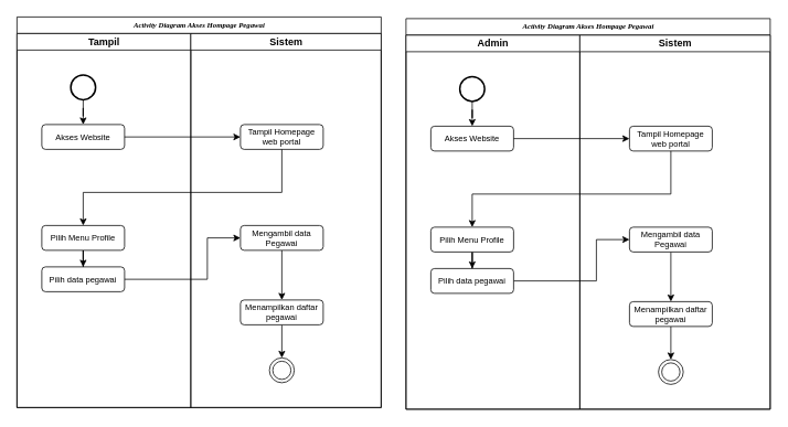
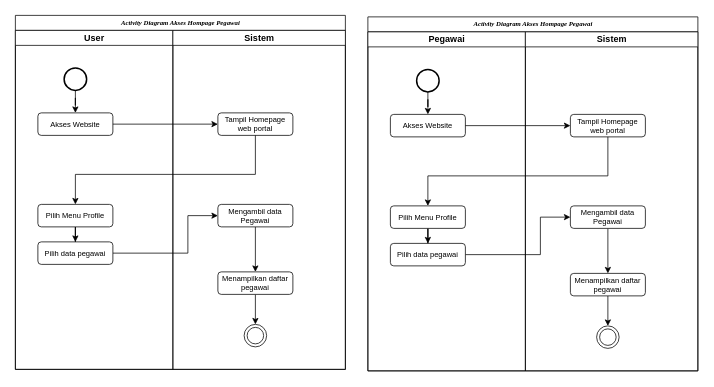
  <mxCell id="0" />
  <mxCell id="1" parent="0" />
  <mxCell id="2" value="&lt;font style=&quot;font-size: 9px;&quot;&gt;&lt;b style=&quot;mso-bidi-font-weight:normal&quot;&gt;&lt;i style=&quot;mso-bidi-font-style:normal&quot;&gt;&lt;span style=&quot;font-family: &amp;quot;Times New Roman&amp;quot;, serif;&quot;&gt;Activity Diagram Akses Hompage Pegawai&lt;/span&gt;&lt;/i&gt;&lt;br&gt;&lt;/b&gt;&lt;/font&gt;" style="swimlane;html=1;childLayout=stackLayout;startSize=20;rounded=0;shadow=0;labelBackgroundColor=none;strokeWidth=1;fontFamily=Verdana;fontSize=8;align=center;" vertex="1" parent="1"><mxGeometry x="20" y="20" width="440" height="472" as="geometry" /></mxCell>
- <mxCell id="3" value="Tampil" style="swimlane;html=1;startSize=20;" vertex="1" parent="2"><mxGeometry y="20" width="210" height="452" as="geometry" /></mxCell>
+ <mxCell id="3" value="User" style="swimlane;html=1;startSize=20;" vertex="1" parent="2"><mxGeometry y="20" width="210" height="452" as="geometry" /></mxCell>
  <mxCell id="4" style="edgeStyle=orthogonalEdgeStyle;rounded=0;orthogonalLoop=1;jettySize=auto;html=1;entryX=0.5;entryY=0;entryDx=0;entryDy=0;" edge="1" parent="3" source="5" target="6"><mxGeometry relative="1" as="geometry" /></mxCell>
  <mxCell id="5" value="" style="strokeWidth=2;html=1;shape=mxgraph.flowchart.start_2;whiteSpace=wrap;" vertex="1" parent="3"><mxGeometry x="65" y="50" width="30" height="30" as="geometry" /></mxCell>
  <mxCell id="6" value="Akses Website" style="rounded=1;whiteSpace=wrap;html=1;fontSize=10;" vertex="1" parent="3"><mxGeometry x="30" y="110" width="100" height="30" as="geometry" /></mxCell>
  <mxCell id="7" style="edgeStyle=orthogonalEdgeStyle;rounded=0;orthogonalLoop=1;jettySize=auto;html=1;entryX=0.5;entryY=0;entryDx=0;entryDy=0;" edge="1" parent="3" source="8" target="18"><mxGeometry relative="1" as="geometry" /></mxCell>
  <mxCell id="8" value="Pilih Menu Profile" style="rounded=1;whiteSpace=wrap;html=1;fontSize=10;" vertex="1" parent="3"><mxGeometry x="30" y="232" width="100" height="30" as="geometry" /></mxCell>
  <mxCell id="9" value="&lt;div&gt;Tampil Homepage&lt;/div&gt;&lt;div&gt;web portal&lt;br&gt;&lt;/div&gt;" style="rounded=1;whiteSpace=wrap;html=1;fontSize=10;" vertex="1" parent="3"><mxGeometry x="270" y="110" width="100" height="30" as="geometry" /></mxCell>
  <mxCell id="10" style="edgeStyle=orthogonalEdgeStyle;rounded=0;orthogonalLoop=1;jettySize=auto;html=1;entryX=0.5;entryY=0;entryDx=0;entryDy=0;" edge="1" parent="3" source="11" target="13"><mxGeometry relative="1" as="geometry" /></mxCell>
  <mxCell id="11" value="Mengambil data Pegawai" style="rounded=1;whiteSpace=wrap;html=1;fontSize=10;" vertex="1" parent="3"><mxGeometry x="270" y="232" width="100" height="30" as="geometry" /></mxCell>
  <mxCell id="12" style="edgeStyle=orthogonalEdgeStyle;rounded=0;orthogonalLoop=1;jettySize=auto;html=1;entryX=0.5;entryY=0;entryDx=0;entryDy=0;" edge="1" parent="3" source="13" target="14"><mxGeometry relative="1" as="geometry" /></mxCell>
  <mxCell id="13" value="Menampilkan daftar pegawai" style="rounded=1;whiteSpace=wrap;html=1;fontSize=10;" vertex="1" parent="3"><mxGeometry x="270" y="322" width="100" height="30" as="geometry" /></mxCell>
  <mxCell id="14" value="" style="ellipse;shape=doubleEllipse;html=1;dashed=0;whiteSpace=wrap;aspect=fixed;" vertex="1" parent="3"><mxGeometry x="305" y="392" width="30" height="30" as="geometry" /></mxCell>
  <mxCell id="15" style="edgeStyle=orthogonalEdgeStyle;rounded=0;orthogonalLoop=1;jettySize=auto;html=1;entryX=0;entryY=0.5;entryDx=0;entryDy=0;" edge="1" parent="3" source="6" target="9"><mxGeometry relative="1" as="geometry" /></mxCell>
  <mxCell id="16" style="edgeStyle=orthogonalEdgeStyle;rounded=0;orthogonalLoop=1;jettySize=auto;html=1;" edge="1" parent="3" source="9" target="8"><mxGeometry relative="1" as="geometry"><Array as="points"><mxPoint x="320" y="192" /><mxPoint x="80" y="192" /></Array></mxGeometry></mxCell>
  <mxCell id="17" style="edgeStyle=orthogonalEdgeStyle;rounded=0;orthogonalLoop=1;jettySize=auto;html=1;entryX=0;entryY=0.5;entryDx=0;entryDy=0;exitX=1;exitY=0.5;exitDx=0;exitDy=0;" edge="1" parent="3" source="18" target="11"><mxGeometry relative="1" as="geometry"><Array as="points"><mxPoint x="230" y="297" /><mxPoint x="230" y="247" /></Array></mxGeometry></mxCell>
  <mxCell id="18" value="Pilih data pegawai" style="rounded=1;whiteSpace=wrap;html=1;fontSize=10;" vertex="1" parent="3"><mxGeometry x="30" y="282" width="100" height="30" as="geometry" /></mxCell>
  <mxCell id="19" value="Sistem" style="swimlane;html=1;startSize=20;" vertex="1" parent="2"><mxGeometry x="210" y="20" width="230" height="452" as="geometry" /></mxCell>
  <mxCell id="20" value="&lt;font style=&quot;font-size: 9px;&quot;&gt;&lt;b style=&quot;mso-bidi-font-weight:normal&quot;&gt;&lt;i style=&quot;mso-bidi-font-style:normal&quot;&gt;&lt;span style=&quot;font-family: &amp;quot;Times New Roman&amp;quot;, serif;&quot;&gt;Activity Diagram Akses Hompage Pegawai&lt;/span&gt;&lt;/i&gt;&lt;br&gt;&lt;/b&gt;&lt;/font&gt;" style="swimlane;html=1;childLayout=stackLayout;startSize=20;rounded=0;shadow=0;labelBackgroundColor=none;strokeWidth=1;fontFamily=Verdana;fontSize=8;align=center;" vertex="1" parent="1"><mxGeometry x="490" y="22" width="440" height="472" as="geometry" /></mxCell>
- <mxCell id="21" value="Admin" style="swimlane;html=1;startSize=20;" vertex="1" parent="20"><mxGeometry y="20" width="210" height="452" as="geometry" /></mxCell>
+ <mxCell id="21" value="Pegawai" style="swimlane;html=1;startSize=20;" vertex="1" parent="20"><mxGeometry y="20" width="210" height="452" as="geometry" /></mxCell>
  <mxCell id="22" style="edgeStyle=orthogonalEdgeStyle;rounded=0;orthogonalLoop=1;jettySize=auto;html=1;entryX=0.5;entryY=0;entryDx=0;entryDy=0;" edge="1" parent="21" source="23" target="24"><mxGeometry relative="1" as="geometry" /></mxCell>
  <mxCell id="23" value="" style="strokeWidth=2;html=1;shape=mxgraph.flowchart.start_2;whiteSpace=wrap;" vertex="1" parent="21"><mxGeometry x="65" y="50" width="30" height="30" as="geometry" /></mxCell>
  <mxCell id="24" value="Akses Website" style="rounded=1;whiteSpace=wrap;html=1;fontSize=10;" vertex="1" parent="21"><mxGeometry x="30" y="110" width="100" height="30" as="geometry" /></mxCell>
  <mxCell id="25" style="edgeStyle=orthogonalEdgeStyle;rounded=0;orthogonalLoop=1;jettySize=auto;html=1;entryX=0.5;entryY=0;entryDx=0;entryDy=0;" edge="1" parent="21" source="26" target="36"><mxGeometry relative="1" as="geometry" /></mxCell>
  <mxCell id="26" value="Pilih Menu Profile" style="rounded=1;whiteSpace=wrap;html=1;fontSize=10;" vertex="1" parent="21"><mxGeometry x="30" y="232" width="100" height="30" as="geometry" /></mxCell>
  <mxCell id="27" value="&lt;div&gt;Tampil Homepage&lt;/div&gt;&lt;div&gt;web portal&lt;br&gt;&lt;/div&gt;" style="rounded=1;whiteSpace=wrap;html=1;fontSize=10;" vertex="1" parent="21"><mxGeometry x="270" y="110" width="100" height="30" as="geometry" /></mxCell>
  <mxCell id="28" style="edgeStyle=orthogonalEdgeStyle;rounded=0;orthogonalLoop=1;jettySize=auto;html=1;entryX=0.5;entryY=0;entryDx=0;entryDy=0;" edge="1" parent="21" source="29" target="31"><mxGeometry relative="1" as="geometry" /></mxCell>
  <mxCell id="29" value="Mengambil data Pegawai" style="rounded=1;whiteSpace=wrap;html=1;fontSize=10;" vertex="1" parent="21"><mxGeometry x="270" y="232" width="100" height="30" as="geometry" /></mxCell>
  <mxCell id="30" style="edgeStyle=orthogonalEdgeStyle;rounded=0;orthogonalLoop=1;jettySize=auto;html=1;entryX=0.5;entryY=0;entryDx=0;entryDy=0;" edge="1" parent="21" source="31" target="32"><mxGeometry relative="1" as="geometry" /></mxCell>
  <mxCell id="31" value="Menampilkan daftar pegawai" style="rounded=1;whiteSpace=wrap;html=1;fontSize=10;" vertex="1" parent="21"><mxGeometry x="270" y="322" width="100" height="30" as="geometry" /></mxCell>
  <mxCell id="32" value="" style="ellipse;shape=doubleEllipse;html=1;dashed=0;whiteSpace=wrap;aspect=fixed;" vertex="1" parent="21"><mxGeometry x="305" y="392" width="30" height="30" as="geometry" /></mxCell>
  <mxCell id="33" style="edgeStyle=orthogonalEdgeStyle;rounded=0;orthogonalLoop=1;jettySize=auto;html=1;entryX=0;entryY=0.5;entryDx=0;entryDy=0;" edge="1" parent="21" source="24" target="27"><mxGeometry relative="1" as="geometry" /></mxCell>
  <mxCell id="34" style="edgeStyle=orthogonalEdgeStyle;rounded=0;orthogonalLoop=1;jettySize=auto;html=1;" edge="1" parent="21" source="27" target="26"><mxGeometry relative="1" as="geometry"><Array as="points"><mxPoint x="320" y="192" /><mxPoint x="80" y="192" /></Array></mxGeometry></mxCell>
  <mxCell id="35" style="edgeStyle=orthogonalEdgeStyle;rounded=0;orthogonalLoop=1;jettySize=auto;html=1;entryX=0;entryY=0.5;entryDx=0;entryDy=0;exitX=1;exitY=0.5;exitDx=0;exitDy=0;" edge="1" parent="21" source="36" target="29"><mxGeometry relative="1" as="geometry"><Array as="points"><mxPoint x="230" y="297" /><mxPoint x="230" y="247" /></Array></mxGeometry></mxCell>
  <mxCell id="36" value="Pilih data pegawai" style="rounded=1;whiteSpace=wrap;html=1;fontSize=10;" vertex="1" parent="21"><mxGeometry x="30" y="282" width="100" height="30" as="geometry" /></mxCell>
  <mxCell id="37" value="Sistem" style="swimlane;html=1;startSize=20;" vertex="1" parent="20"><mxGeometry x="210" y="20" width="230" height="452" as="geometry" /></mxCell>
